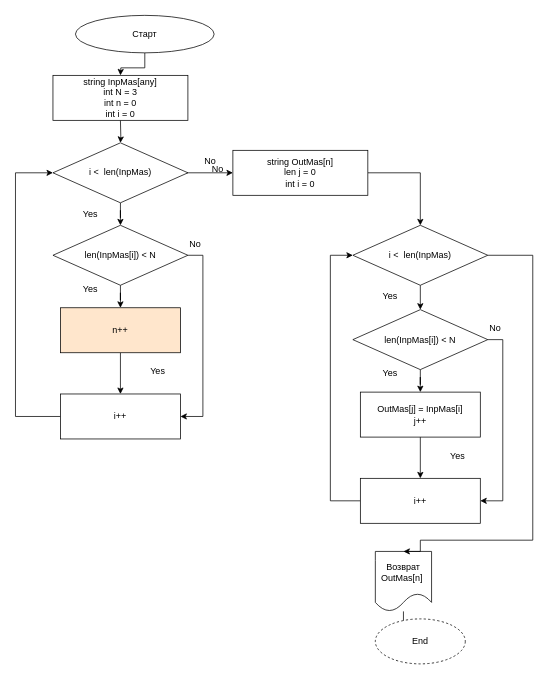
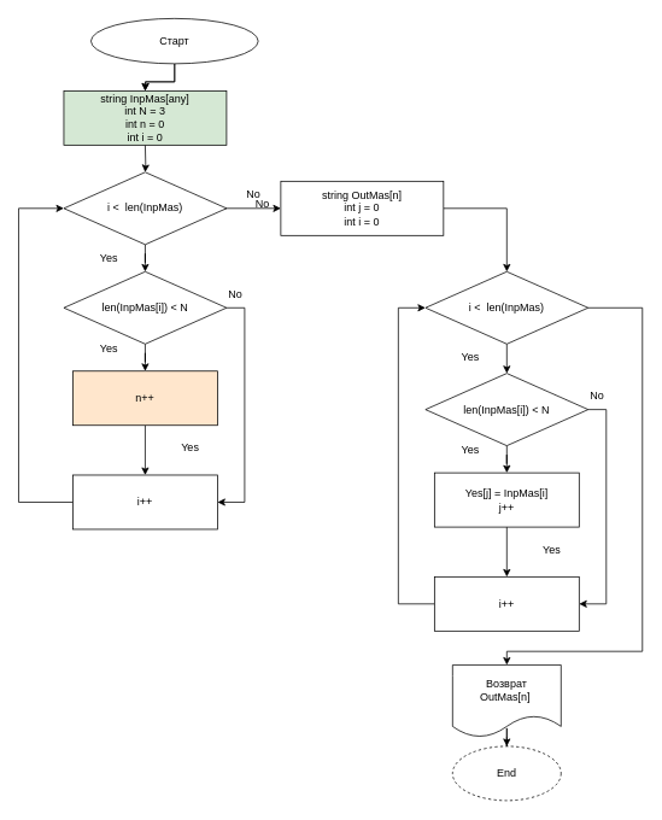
  <mxCell id="0" />
  <mxCell id="1" parent="0" />
  <mxCell id="2" value="" style="edgeStyle=orthogonalEdgeStyle;rounded=0;orthogonalLoop=1;jettySize=auto;html=1;" parent="1" source="4" edge="1"><mxGeometry relative="1" as="geometry"><mxPoint x="160" y="100" as="targetPoint" /></mxGeometry></mxCell>
+ <mxCell id="3" value="" style="edgeStyle=orthogonalEdgeStyle;rounded=0;orthogonalLoop=1;jettySize=auto;html=1;fontSize=14;" parent="1" source="4" target="16" edge="1"><mxGeometry relative="1" as="geometry" /></mxCell>
  <mxCell id="4" value="&lt;font style=&quot;vertical-align: inherit;&quot;&gt;&lt;font style=&quot;vertical-align: inherit;&quot;&gt;Старт&lt;/font&gt;&lt;/font&gt;" style="ellipse;whiteSpace=wrap;html=1;" parent="1" vertex="1"><mxGeometry x="100" y="20" width="185" height="50" as="geometry" /></mxCell>
  <mxCell id="5" value="" style="edgeStyle=orthogonalEdgeStyle;rounded=0;orthogonalLoop=1;jettySize=auto;html=1;" parent="1" target="11" edge="1"><mxGeometry relative="1" as="geometry"><mxPoint x="160" y="160" as="sourcePoint" /></mxGeometry></mxCell>
  <mxCell id="6" value="" style="edgeStyle=orthogonalEdgeStyle;rounded=0;orthogonalLoop=1;jettySize=auto;html=1;" parent="1" source="7" target="8" edge="1"><mxGeometry relative="1" as="geometry" /></mxCell>
- <mxCell id="7" value="Возврат&lt;br&gt;OutMas[n]&amp;nbsp;" style="shape=document;whiteSpace=wrap;html=1;boundedLbl=1;" parent="1" vertex="1"><mxGeometry x="500" y="735" width="75" height="80" as="geometry" /></mxCell>
+ <mxCell id="7" value="Возврат&lt;br&gt;OutMas[n]&amp;nbsp;" style="shape=document;whiteSpace=wrap;html=1;boundedLbl=1;" parent="1" vertex="1"><mxGeometry x="500" y="735" width="120" height="80" as="geometry" /></mxCell>
  <mxCell id="8" value="&lt;font style=&quot;vertical-align: inherit;&quot;&gt;&lt;font style=&quot;vertical-align: inherit;&quot;&gt;Еnd&lt;/font&gt;&lt;/font&gt;" style="ellipse;whiteSpace=wrap;html=1;dashed=1;" parent="1" vertex="1"><mxGeometry x="500" y="825" width="120" height="60" as="geometry" /></mxCell>
  <mxCell id="9" style="edgeStyle=orthogonalEdgeStyle;rounded=0;orthogonalLoop=1;jettySize=auto;html=1;exitX=1;exitY=0.5;exitDx=0;exitDy=0;" parent="1" edge="1"><mxGeometry relative="1" as="geometry"><mxPoint x="310" y="230" as="targetPoint" /><mxPoint x="230" y="230" as="sourcePoint" /></mxGeometry></mxCell>
  <mxCell id="10" value="" style="edgeStyle=orthogonalEdgeStyle;rounded=0;orthogonalLoop=1;jettySize=auto;html=1;fontSize=14;" parent="1" source="11" target="19" edge="1"><mxGeometry relative="1" as="geometry" /></mxCell>
  <mxCell id="11" value="i &amp;lt;&amp;nbsp; len(InpMas)" style="rhombus;whiteSpace=wrap;html=1;" parent="1" vertex="1"><mxGeometry x="70" y="190" width="180" height="80" as="geometry" /></mxCell>
  <mxCell id="12" style="edgeStyle=orthogonalEdgeStyle;rounded=0;orthogonalLoop=1;jettySize=auto;html=1;exitX=0;exitY=0.5;exitDx=0;exitDy=0;entryX=0;entryY=0.5;entryDx=0;entryDy=0;" parent="1" source="13" target="11" edge="1"><mxGeometry relative="1" as="geometry"><Array as="points"><mxPoint x="20" y="555" /><mxPoint x="20" y="230" /></Array></mxGeometry></mxCell>
  <mxCell id="13" value="i++" style="whiteSpace=wrap;html=1;" parent="1" vertex="1"><mxGeometry x="80" y="525" width="160" height="60" as="geometry" /></mxCell>
  <mxCell id="14" value="Yes" style="text;html=1;strokeColor=none;fillColor=none;align=center;verticalAlign=middle;whiteSpace=wrap;rounded=0;" parent="1" vertex="1"><mxGeometry x="90" y="270" width="60" height="30" as="geometry" /></mxCell>
  <mxCell id="15" value="No" style="text;html=1;strokeColor=none;fillColor=none;align=center;verticalAlign=middle;whiteSpace=wrap;rounded=0;" parent="1" vertex="1"><mxGeometry x="250" y="200" width="60" height="30" as="geometry" /></mxCell>
- <mxCell id="16" value="&lt;font style=&quot;vertical-align: inherit;&quot;&gt;string InpMas[any]&lt;br&gt;&lt;/font&gt;int N = 3&lt;br&gt;int n = 0&lt;br&gt;int i = 0" style="whiteSpace=wrap;html=1;" parent="1" vertex="1"><mxGeometry x="70" y="100" width="180" height="60" as="geometry" /></mxCell>
+ <mxCell id="16" value="&lt;font style=&quot;vertical-align: inherit;&quot;&gt;string InpMas[any]&lt;br&gt;&lt;/font&gt;int N = 3&lt;br&gt;int n = 0&lt;br&gt;int i = 0" style="whiteSpace=wrap;html=1;fillColor=#d5e8d4;" parent="1" vertex="1"><mxGeometry x="70" y="100" width="180" height="60" as="geometry" /></mxCell>
  <mxCell id="17" value="" style="edgeStyle=orthogonalEdgeStyle;rounded=0;orthogonalLoop=1;jettySize=auto;html=1;fontSize=14;" parent="1" source="19" target="21" edge="1"><mxGeometry relative="1" as="geometry" /></mxCell>
  <mxCell id="18" value="" style="edgeStyle=orthogonalEdgeStyle;rounded=0;orthogonalLoop=1;jettySize=auto;html=1;fontSize=14;entryX=1;entryY=0.5;entryDx=0;entryDy=0;" parent="1" source="19" target="13" edge="1"><mxGeometry relative="1" as="geometry"><mxPoint x="320" y="510" as="targetPoint" /><Array as="points"><mxPoint x="270" y="340" /><mxPoint x="270" y="555" /></Array></mxGeometry></mxCell>
  <mxCell id="19" value="len(InpMas[i]) &amp;lt; N" style="rhombus;whiteSpace=wrap;html=1;" parent="1" vertex="1"><mxGeometry x="70" y="300" width="180" height="80" as="geometry" /></mxCell>
  <mxCell id="20" style="edgeStyle=orthogonalEdgeStyle;rounded=0;orthogonalLoop=1;jettySize=auto;html=1;exitX=0.5;exitY=1;exitDx=0;exitDy=0;entryX=0.5;entryY=0;entryDx=0;entryDy=0;fontSize=14;" parent="1" source="21" target="13" edge="1"><mxGeometry relative="1" as="geometry" /></mxCell>
  <mxCell id="21" value="n++" style="whiteSpace=wrap;html=1;fillColor=#ffe6cc;" parent="1" vertex="1"><mxGeometry x="80" y="410" width="160" height="60" as="geometry" /></mxCell>
  <mxCell id="22" value="Yes" style="text;html=1;strokeColor=none;fillColor=none;align=center;verticalAlign=middle;whiteSpace=wrap;rounded=0;" parent="1" vertex="1"><mxGeometry x="90" y="370" width="60" height="30" as="geometry" /></mxCell>
  <mxCell id="23" value="No" style="text;html=1;strokeColor=none;fillColor=none;align=center;verticalAlign=middle;whiteSpace=wrap;rounded=0;" parent="1" vertex="1"><mxGeometry x="230" y="310" width="60" height="30" as="geometry" /></mxCell>
  <mxCell id="24" value="Yes" style="text;html=1;strokeColor=none;fillColor=none;align=center;verticalAlign=middle;whiteSpace=wrap;rounded=0;" parent="1" vertex="1"><mxGeometry x="180" y="480" width="60" height="30" as="geometry" /></mxCell>
  <mxCell id="25" style="edgeStyle=orthogonalEdgeStyle;rounded=0;orthogonalLoop=1;jettySize=auto;html=1;exitX=1;exitY=0.5;exitDx=0;exitDy=0;entryX=0.5;entryY=0;entryDx=0;entryDy=0;" edge="1" parent="1" source="26" target="29"><mxGeometry relative="1" as="geometry"><mxPoint x="560" y="230" as="targetPoint" /></mxGeometry></mxCell>
- <mxCell id="26" value="&lt;font style=&quot;vertical-align: inherit;&quot;&gt;string OutMas[n]&lt;br&gt;&lt;/font&gt;len j = 0&lt;br&gt;int i = 0" style="whiteSpace=wrap;html=1;" vertex="1" parent="1"><mxGeometry x="310" y="200" width="180" height="60" as="geometry" /></mxCell>
+ <mxCell id="26" value="&lt;font style=&quot;vertical-align: inherit;&quot;&gt;string OutMas[n]&lt;br&gt;&lt;/font&gt;int j = 0&lt;br&gt;int i = 0" style="whiteSpace=wrap;html=1;" vertex="1" parent="1"><mxGeometry x="310" y="200" width="180" height="60" as="geometry" /></mxCell>
  <mxCell id="27" style="edgeStyle=orthogonalEdgeStyle;rounded=0;orthogonalLoop=1;jettySize=auto;html=1;exitX=0.5;exitY=1;exitDx=0;exitDy=0;entryX=0.5;entryY=0;entryDx=0;entryDy=0;" edge="1" parent="1" source="29" target="34"><mxGeometry relative="1" as="geometry" /></mxCell>
  <mxCell id="28" style="edgeStyle=orthogonalEdgeStyle;rounded=0;orthogonalLoop=1;jettySize=auto;html=1;exitX=1;exitY=0.5;exitDx=0;exitDy=0;entryX=0.5;entryY=0;entryDx=0;entryDy=0;" edge="1" parent="1" source="29" target="7"><mxGeometry relative="1" as="geometry"><mxPoint x="560" y="760" as="targetPoint" /><Array as="points"><mxPoint x="710" y="340" /><mxPoint x="710" y="720" /><mxPoint x="560" y="720" /></Array></mxGeometry></mxCell>
  <mxCell id="29" value="i &amp;lt;&amp;nbsp; len(InpMas)" style="rhombus;whiteSpace=wrap;html=1;" vertex="1" parent="1"><mxGeometry x="470" y="300" width="180" height="80" as="geometry" /></mxCell>
  <mxCell id="30" style="edgeStyle=orthogonalEdgeStyle;rounded=0;orthogonalLoop=1;jettySize=auto;html=1;exitX=0;exitY=0.5;exitDx=0;exitDy=0;entryX=0;entryY=0.5;entryDx=0;entryDy=0;" edge="1" parent="1" source="31" target="29"><mxGeometry relative="1" as="geometry"><mxPoint x="440" y="340" as="targetPoint" /><Array as="points"><mxPoint x="440" y="668" /><mxPoint x="440" y="340" /></Array></mxGeometry></mxCell>
  <mxCell id="31" value="i++" style="whiteSpace=wrap;html=1;" vertex="1" parent="1"><mxGeometry x="480" y="637.5" width="160" height="60" as="geometry" /></mxCell>
  <mxCell id="32" value="" style="edgeStyle=orthogonalEdgeStyle;rounded=0;orthogonalLoop=1;jettySize=auto;html=1;fontSize=14;" edge="1" parent="1" source="34" target="36"><mxGeometry relative="1" as="geometry" /></mxCell>
  <mxCell id="33" value="" style="edgeStyle=orthogonalEdgeStyle;rounded=0;orthogonalLoop=1;jettySize=auto;html=1;fontSize=14;entryX=1;entryY=0.5;entryDx=0;entryDy=0;" edge="1" parent="1" source="34" target="31"><mxGeometry relative="1" as="geometry"><mxPoint x="720" y="622.5" as="targetPoint" /><Array as="points"><mxPoint x="670" y="452.5" /><mxPoint x="670" y="667.5" /></Array></mxGeometry></mxCell>
  <mxCell id="34" value="len(InpMas[i]) &amp;lt; N" style="rhombus;whiteSpace=wrap;html=1;" vertex="1" parent="1"><mxGeometry x="470" y="412.5" width="180" height="80" as="geometry" /></mxCell>
  <mxCell id="35" style="edgeStyle=orthogonalEdgeStyle;rounded=0;orthogonalLoop=1;jettySize=auto;html=1;exitX=0.5;exitY=1;exitDx=0;exitDy=0;entryX=0.5;entryY=0;entryDx=0;entryDy=0;fontSize=14;" edge="1" parent="1" source="36" target="31"><mxGeometry relative="1" as="geometry" /></mxCell>
- <mxCell id="36" value="OutMas[j] = InpMas[i]&lt;br&gt;j++" style="whiteSpace=wrap;html=1;" vertex="1" parent="1"><mxGeometry x="480" y="522.5" width="160" height="60" as="geometry" /></mxCell>
+ <mxCell id="36" value="Yes[j] = InpMas[i]&lt;br&gt;j++" style="whiteSpace=wrap;html=1;" vertex="1" parent="1"><mxGeometry x="480" y="522.5" width="160" height="60" as="geometry" /></mxCell>
  <mxCell id="37" value="Yes" style="text;html=1;strokeColor=none;fillColor=none;align=center;verticalAlign=middle;whiteSpace=wrap;rounded=0;" vertex="1" parent="1"><mxGeometry x="490" y="482.5" width="60" height="30" as="geometry" /></mxCell>
  <mxCell id="38" value="No" style="text;html=1;strokeColor=none;fillColor=none;align=center;verticalAlign=middle;whiteSpace=wrap;rounded=0;" vertex="1" parent="1"><mxGeometry x="630" y="422.5" width="60" height="30" as="geometry" /></mxCell>
  <mxCell id="39" value="Yes" style="text;html=1;strokeColor=none;fillColor=none;align=center;verticalAlign=middle;whiteSpace=wrap;rounded=0;" vertex="1" parent="1"><mxGeometry x="580" y="592.5" width="60" height="30" as="geometry" /></mxCell>
  <mxCell id="40" value="Yes" style="text;html=1;strokeColor=none;fillColor=none;align=center;verticalAlign=middle;whiteSpace=wrap;rounded=0;" vertex="1" parent="1"><mxGeometry x="490" y="380" width="60" height="30" as="geometry" /></mxCell>
  <mxCell id="41" value="No" style="text;html=1;strokeColor=none;fillColor=none;align=center;verticalAlign=middle;whiteSpace=wrap;rounded=0;" vertex="1" parent="1"><mxGeometry x="260" y="210" width="60" height="30" as="geometry" /></mxCell>
